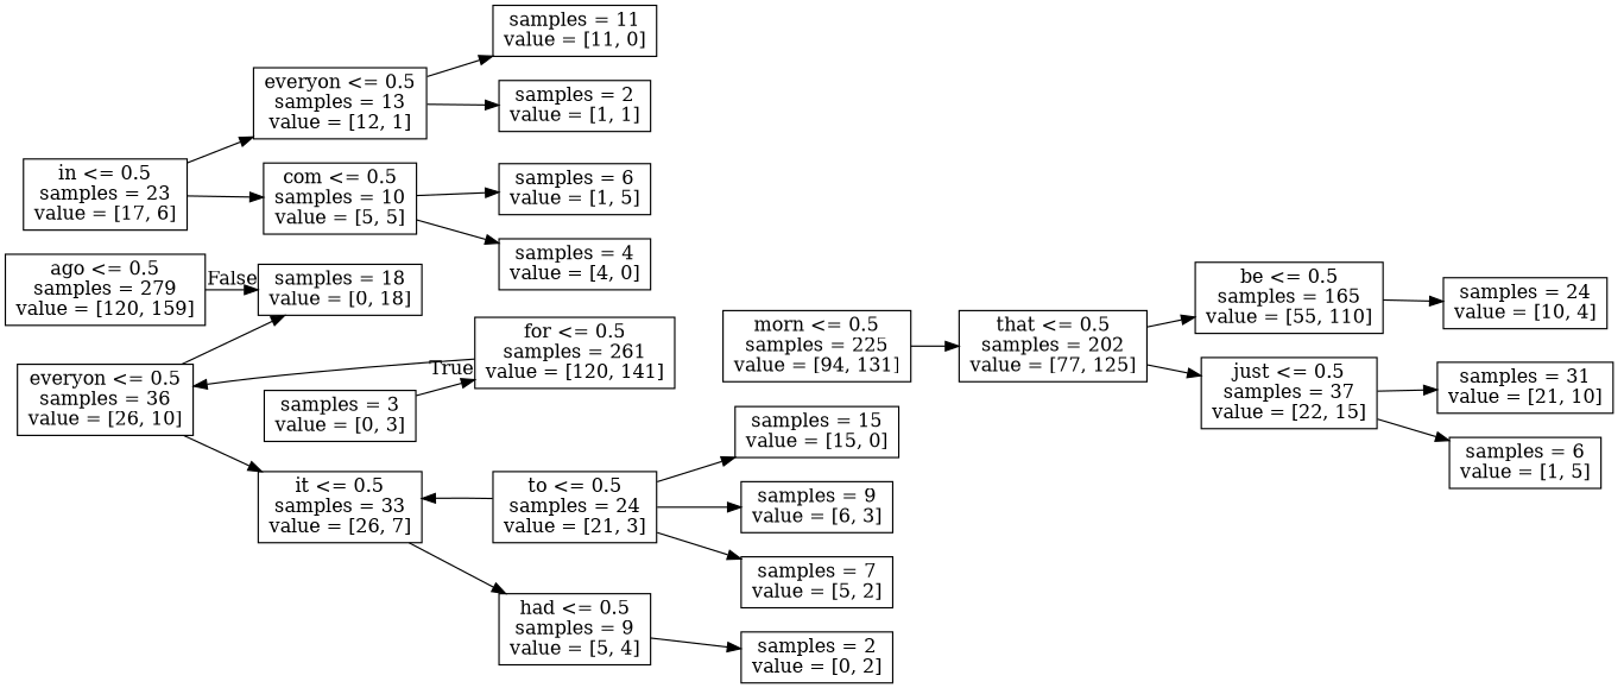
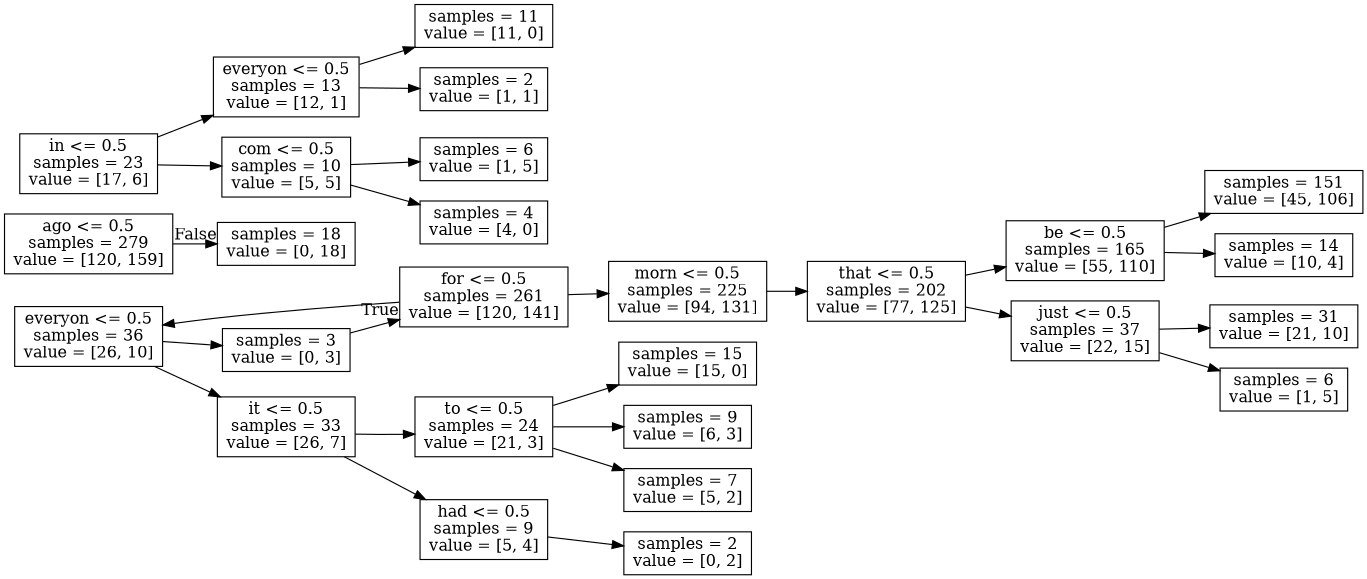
  digraph {
    rankdir=LR
    node [shape=box]
    n1 [label="ago <= 0.5\nsamples = 279\nvalue = [120, 159]"]
    n2 [label="samples = 18\nvalue = [0, 18]"]
    n3 [label="for <= 0.5\nsamples = 261\nvalue = [120, 141]"]
    n4 [label="morn <= 0.5\nsamples = 225\nvalue = [94, 131]"]
    n5 [label="everyon <= 0.5\nsamples = 36\nvalue = [26, 10]"]
    n6 [label="that <= 0.5\nsamples = 202\nvalue = [77, 125]"]
    n7 [label="it <= 0.5\nsamples = 33\nvalue = [26, 7]"]
    n8 [label="samples = 3\nvalue = [0, 3]"]
    n9 [label="be <= 0.5\nsamples = 165\nvalue = [55, 110]"]
    n10 [label="just <= 0.5\nsamples = 37\nvalue = [22, 15]"]
    n11 [label="in <= 0.5\nsamples = 23\nvalue = [17, 6]"]
    n12 [label="everyon <= 0.5\nsamples = 13\nvalue = [12, 1]"]
    n13 [label="com <= 0.5\nsamples = 10\nvalue = [5, 5]"]
-   n15 [label="samples = 24\nvalue = [10, 4]"]
+   n14 [label="samples = 151\nvalue = [45, 106]"]
+   n15 [label="samples = 14\nvalue = [10, 4]"]
    n16 [label="samples = 31\nvalue = [21, 10]"]
    n17 [label="samples = 6\nvalue = [1, 5]"]
    n18 [label="samples = 11\nvalue = [11, 0]"]
    n19 [label="samples = 2\nvalue = [1, 1]"]
    n20 [label="samples = 6\nvalue = [1, 5]"]
    n21 [label="samples = 4\nvalue = [4, 0]"]
    n22 [label="to <= 0.5\nsamples = 24\nvalue = [21, 3]"]
    n23 [label="had <= 0.5\nsamples = 9\nvalue = [5, 4]"]
    n24 [label="samples = 15\nvalue = [15, 0]"]
    n25 [label="samples = 9\nvalue = [6, 3]"]
    n26 [label="samples = 7\nvalue = [5, 2]"]
    n27 [label="samples = 2\nvalue = [0, 2]"]
    n1 -> n2 [headlabel=False labelangle=-45 labeldistance=2.5]
+   n3 -> n4
    n3 -> n5
    n4 -> n6
    n5 -> n7
-   n5 -> n2
+   n5 -> n8
    n6 -> n9
    n6 -> n10
-   n22 -> n7
+   n7 -> n22
    n7 -> n23
    n8 -> n3 [headlabel=True labelangle=45 labeldistance=2.5]
+   n9 -> n14
    n9 -> n15
    n10 -> n16
    n10 -> n17
    n11 -> n12
    n11 -> n13
    n12 -> n18
    n12 -> n19
    n13 -> n20
    n13 -> n21
    n22 -> n24
    n22 -> n25
    n22 -> n26
    n23 -> n27
  }
